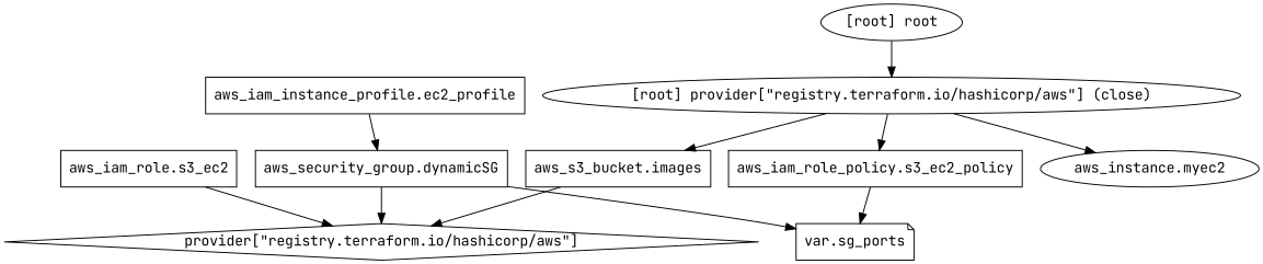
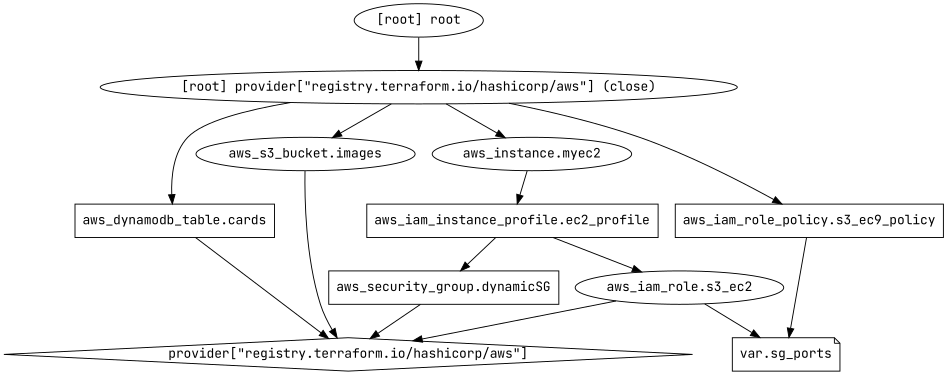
  digraph {
    compound=true
    fontname="JetBrains Mono"
    newrank=true
    node [fontname="JetBrains Mono" shape=box]
    edge [fontname="JetBrains Mono"]
+   n1 [label="aws_dynamodb_table.cards"]
    n2 [label="provider[\"registry.terraform.io/hashicorp/aws\"]" shape=diamond]
    n3 [label="aws_iam_instance_profile.ec2_profile"]
-   n4 [label="aws_iam_role.s3_ec2"]
-   n5 [label="aws_iam_role_policy.s3_ec2_policy"]
+   n4 [label="aws_iam_role.s3_ec2" shape=ellipse]
+   n5 [label="aws_iam_role_policy.s3_ec9_policy"]
    n6 [label="aws_instance.myec2" shape=ellipse]
    n7 [label="aws_security_group.dynamicSG"]
-   n8 [label="aws_s3_bucket.images"]
+   n8 [label="aws_s3_bucket.images" shape=ellipse]
    n9 [label="var.sg_ports" shape=note]
    "[root] provider[\"registry.terraform.io/hashicorp/aws\"] (close)" [shape=""]
    "[root] root" [shape=""]
    subgraph sub_1 {
+     n1
      n2
      n3
      n4
      n5
      n6
      n7
      n8
      n9
      "[root] provider[\"registry.terraform.io/hashicorp/aws\"] (close)"
      "[root] root"
    }
+   n1 -> n2
+   n3 -> n4
    n3 -> n7
    n4 -> n2
    n5 -> n9
+   n6 -> n3
    n7 -> n2
-   n7 -> n9
+   n4 -> n9
    n8 -> n2
+   "[root] provider[\"registry.terraform.io/hashicorp/aws\"] (close)" -> n1
    "[root] provider[\"registry.terraform.io/hashicorp/aws\"] (close)" -> n5
    "[root] provider[\"registry.terraform.io/hashicorp/aws\"] (close)" -> n6
    "[root] provider[\"registry.terraform.io/hashicorp/aws\"] (close)" -> n8
    "[root] root" -> "[root] provider[\"registry.terraform.io/hashicorp/aws\"] (close)"
  }
